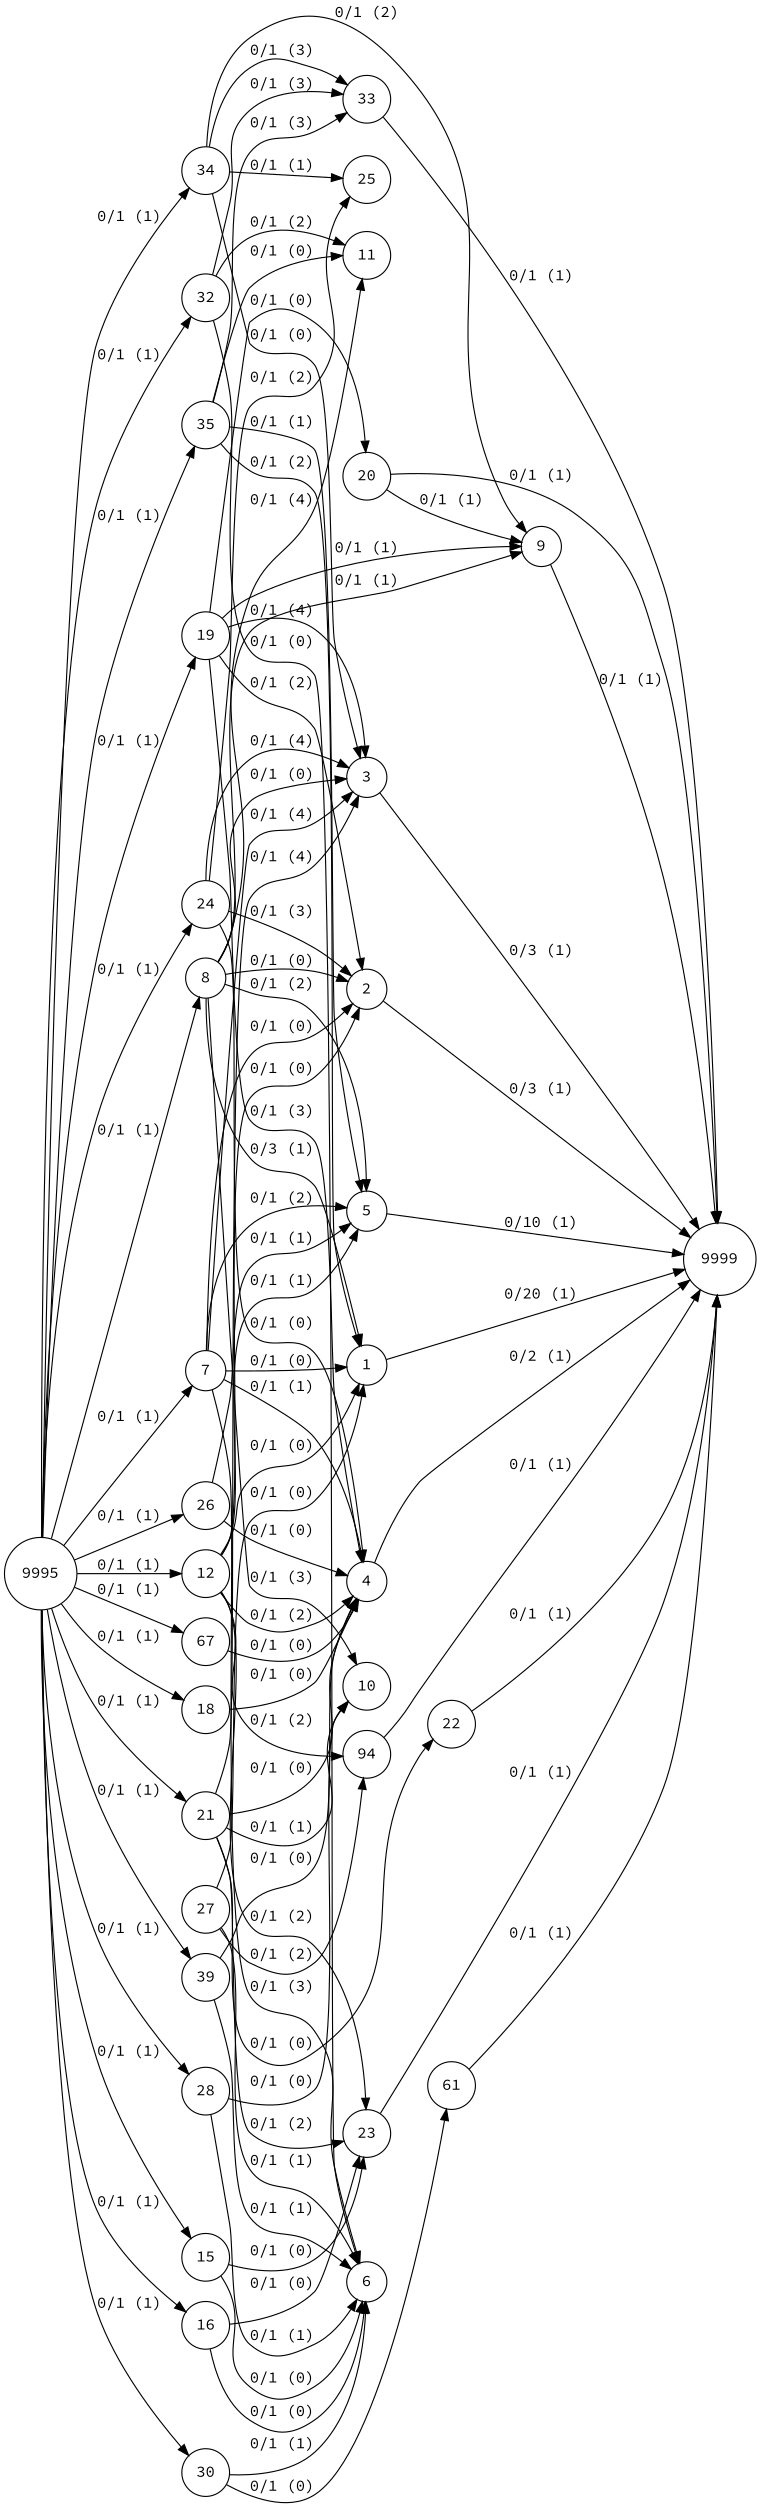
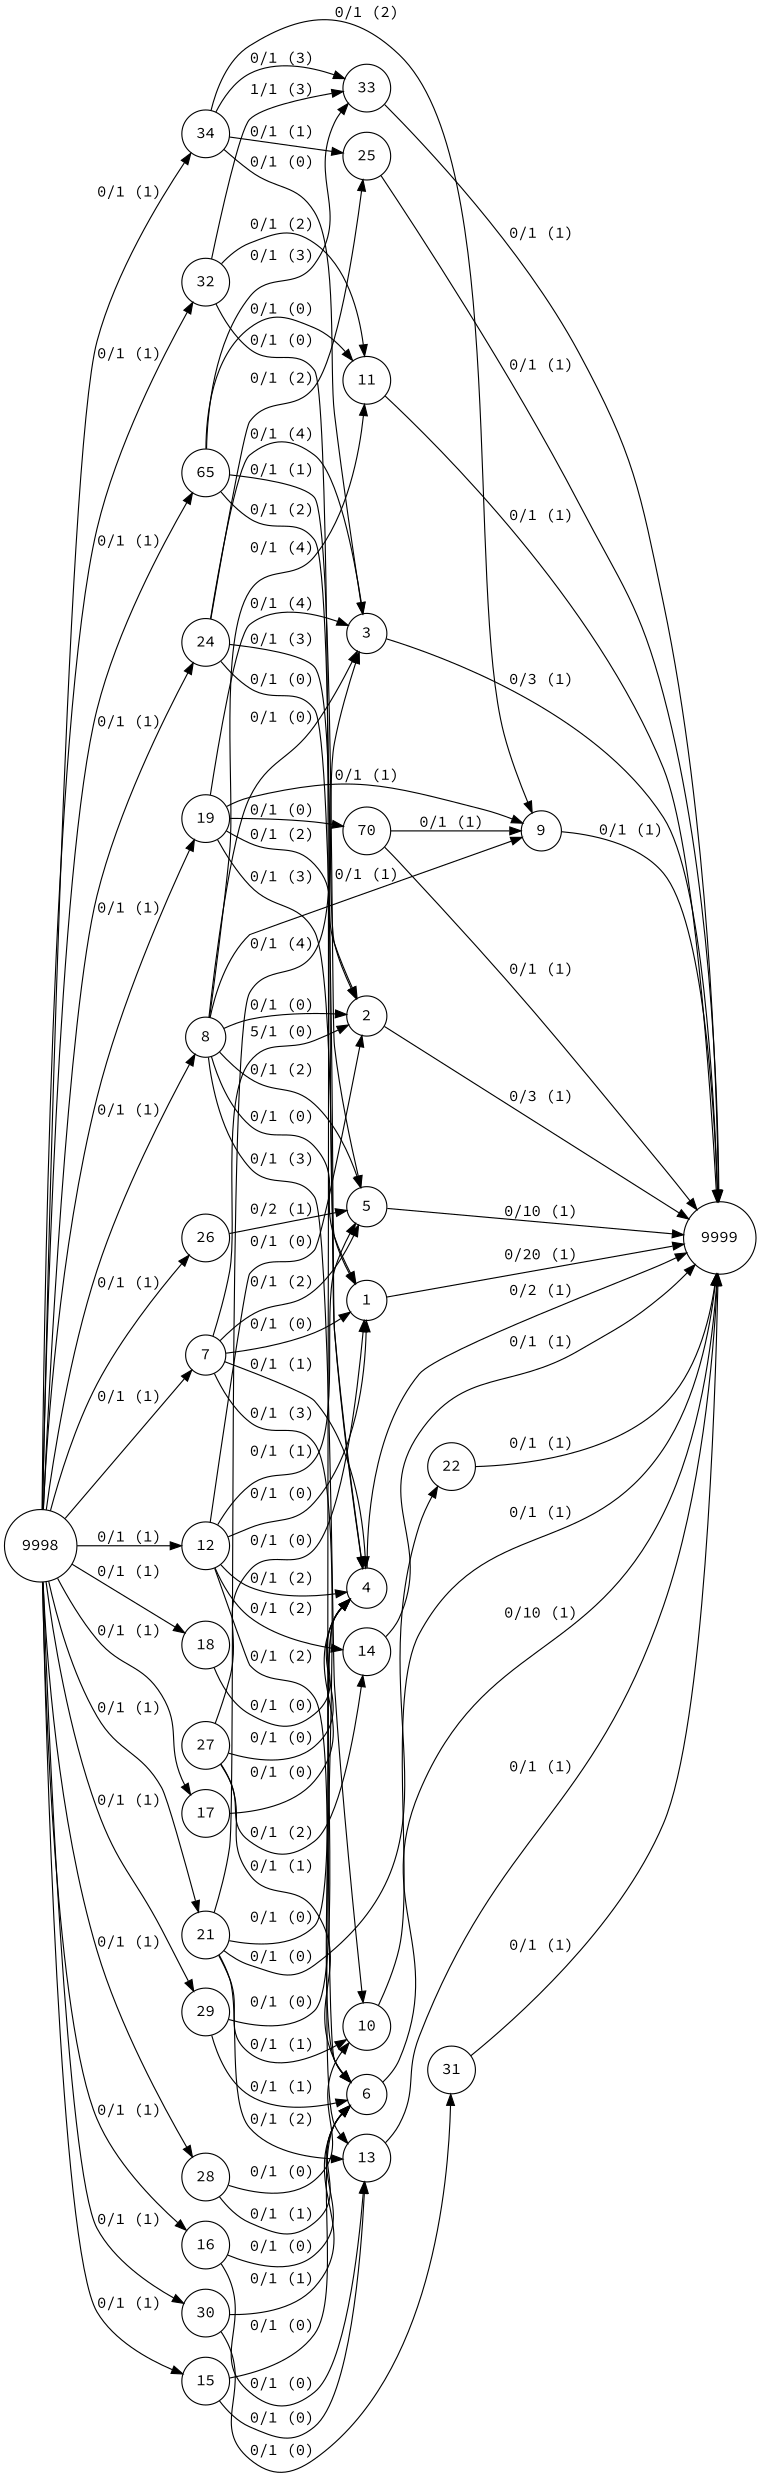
  digraph {
    fontname="Source Code Pro"
    rankdir=LR
    node [fontname="Source Code Pro" shape=circle]
    edge [fontname="Source Code Pro"]
-   35
+   35 [label=65]
    33
    1
    5
    11
    9999
-   9998 [label=9995]
+   9998
    34
    32
    30
-   29 [label=39]
+   29
    28
    26
    24
    21
    19
    18
-   17 [label=67]
+   17
    16
    15
    12
    8
    7
    9
    25
    3
    6
-   31 [label=61]
+   31
    4
    10
    27
-   14 [label=94]
+   14
    2
-   13 [label=23]
+   13
    22
-   20
+   20 [label=70]
    35 -> 33 [label="0/1 (3)"]
    35 -> 1 [label="0/1 (2)"]
    35 -> 5 [label="0/1 (1)"]
    35 -> 11 [label="0/1 (0)"]
    33 -> 9999 [label="0/1 (1)"]
    1 -> 9999 [label="0/20 (1)"]
    5 -> 9999 [label="0/10 (1)"]
+   11 -> 9999 [label="0/1 (1)"]
    9998 -> 35 [label="0/1 (1)"]
    9998 -> 34 [label="0/1 (1)"]
    9998 -> 32 [label="0/1 (1)"]
    9998 -> 30 [label="0/1 (1)"]
    9998 -> 29 [label="0/1 (1)"]
    9998 -> 28 [label="0/1 (1)"]
    9998 -> 26 [label="0/1 (1)"]
    9998 -> 24 [label="0/1 (1)"]
    9998 -> 21 [label="0/1 (1)"]
    9998 -> 19 [label="0/1 (1)"]
    9998 -> 18 [label="0/1 (1)"]
    9998 -> 17 [label="0/1 (1)"]
    9998 -> 16 [label="0/1 (1)"]
    9998 -> 15 [label="0/1 (1)"]
    9998 -> 12 [label="0/1 (1)"]
    9998 -> 8 [label="0/1 (1)"]
    9998 -> 7 [label="0/1 (1)"]
    34 -> 33 [label="0/1 (3)"]
    34 -> 9 [label="0/1 (2)"]
    34 -> 25 [label="0/1 (1)"]
    34 -> 3 [label="0/1 (0)"]
-   32 -> 33 [label="0/1 (3)"]
+   32 -> 33 [label="1/1 (3)"]
    32 -> 11 [label="0/1 (2)"]
    32 -> 6 [label="0/1 (0)"]
    30 -> 6 [label="0/1 (1)"]
    30 -> 31 [label="0/1 (0)"]
    29 -> 6 [label="0/1 (1)"]
    29 -> 4 [label="0/1 (0)"]
    28 -> 6 [label="0/1 (1)"]
    28 -> 10 [label="0/1 (0)"]
-   26 -> 5 [label="0/1 (1)"]
-   26 -> 4 [label="0/1 (0)"]
+   26 -> 5 [label="0/2 (1)"]
+   27 -> 4 [label="0/1 (0)"]
    24 -> 25 [label="0/1 (2)"]
    24 -> 3 [label="0/1 (4)"]
    24 -> 4 [label="0/1 (0)"]
    24 -> 2 [label="0/1 (3)"]
    21 -> 3 [label="0/1 (4)"]
    21 -> 4 [label="0/1 (0)"]
    21 -> 10 [label="0/1 (1)"]
    21 -> 13 [label="0/1 (2)"]
    21 -> 22 [label="0/1 (0)"]
    19 -> 9 [label="0/1 (1)"]
    19 -> 3 [label="0/1 (4)"]
    19 -> 4 [label="0/1 (3)"]
    19 -> 2 [label="0/1 (2)"]
    19 -> 20 [label="0/1 (0)"]
    18 -> 4 [label="0/1 (0)"]
    17 -> 4 [label="0/1 (0)"]
    16 -> 6 [label="0/1 (0)"]
    16 -> 13 [label="0/1 (0)"]
    15 -> 6 [label="0/1 (0)"]
    15 -> 13 [label="0/1 (0)"]
    12 -> 1 [label="0/1 (0)"]
    12 -> 5 [label="0/1 (1)"]
    12 -> 4 [label="0/1 (2)"]
    12 -> 14 [label="0/1 (2)"]
    12 -> 2 [label="0/1 (0)"]
    12 -> 13 [label="0/1 (2)"]
-   8 -> 1 [label="0/3 (1)"]
+   8 -> 1 [label="0/1 (0)"]
    8 -> 5 [label="0/1 (2)"]
    8 -> 11 [label="0/1 (4)"]
    8 -> 9 [label="0/1 (1)"]
    8 -> 3 [label="0/1 (0)"]
    8 -> 10 [label="0/1 (3)"]
    8 -> 2 [label="0/1 (0)"]
    7 -> 1 [label="0/1 (0)"]
    7 -> 5 [label="0/1 (2)"]
-   7 -> 3 [label="0/1 (4)"]
    7 -> 6 [label="0/1 (3)"]
    7 -> 4 [label="0/1 (1)"]
-   7 -> 2 [label="0/1 (0)"]
+   7 -> 2 [label="5/1 (0)"]
    9 -> 9999 [label="0/1 (1)"]
+   25 -> 9999 [label="0/1 (1)"]
    3 -> 9999 [label="0/3 (1)"]
+   6 -> 9999 [label="0/10 (1)"]
    31 -> 9999 [label="0/1 (1)"]
    4 -> 9999 [label="0/2 (1)"]
+   10 -> 9999 [label="0/1 (1)"]
    27 -> 1 [label="0/1 (0)"]
    27 -> 6 [label="0/1 (1)"]
    27 -> 14 [label="0/1 (2)"]
    14 -> 9999 [label="0/1 (1)"]
    2 -> 9999 [label="0/3 (1)"]
    13 -> 9999 [label="0/1 (1)"]
    22 -> 9999 [label="0/1 (1)"]
    20 -> 9999 [label="0/1 (1)"]
    20 -> 9 [label="0/1 (1)"]
  }
